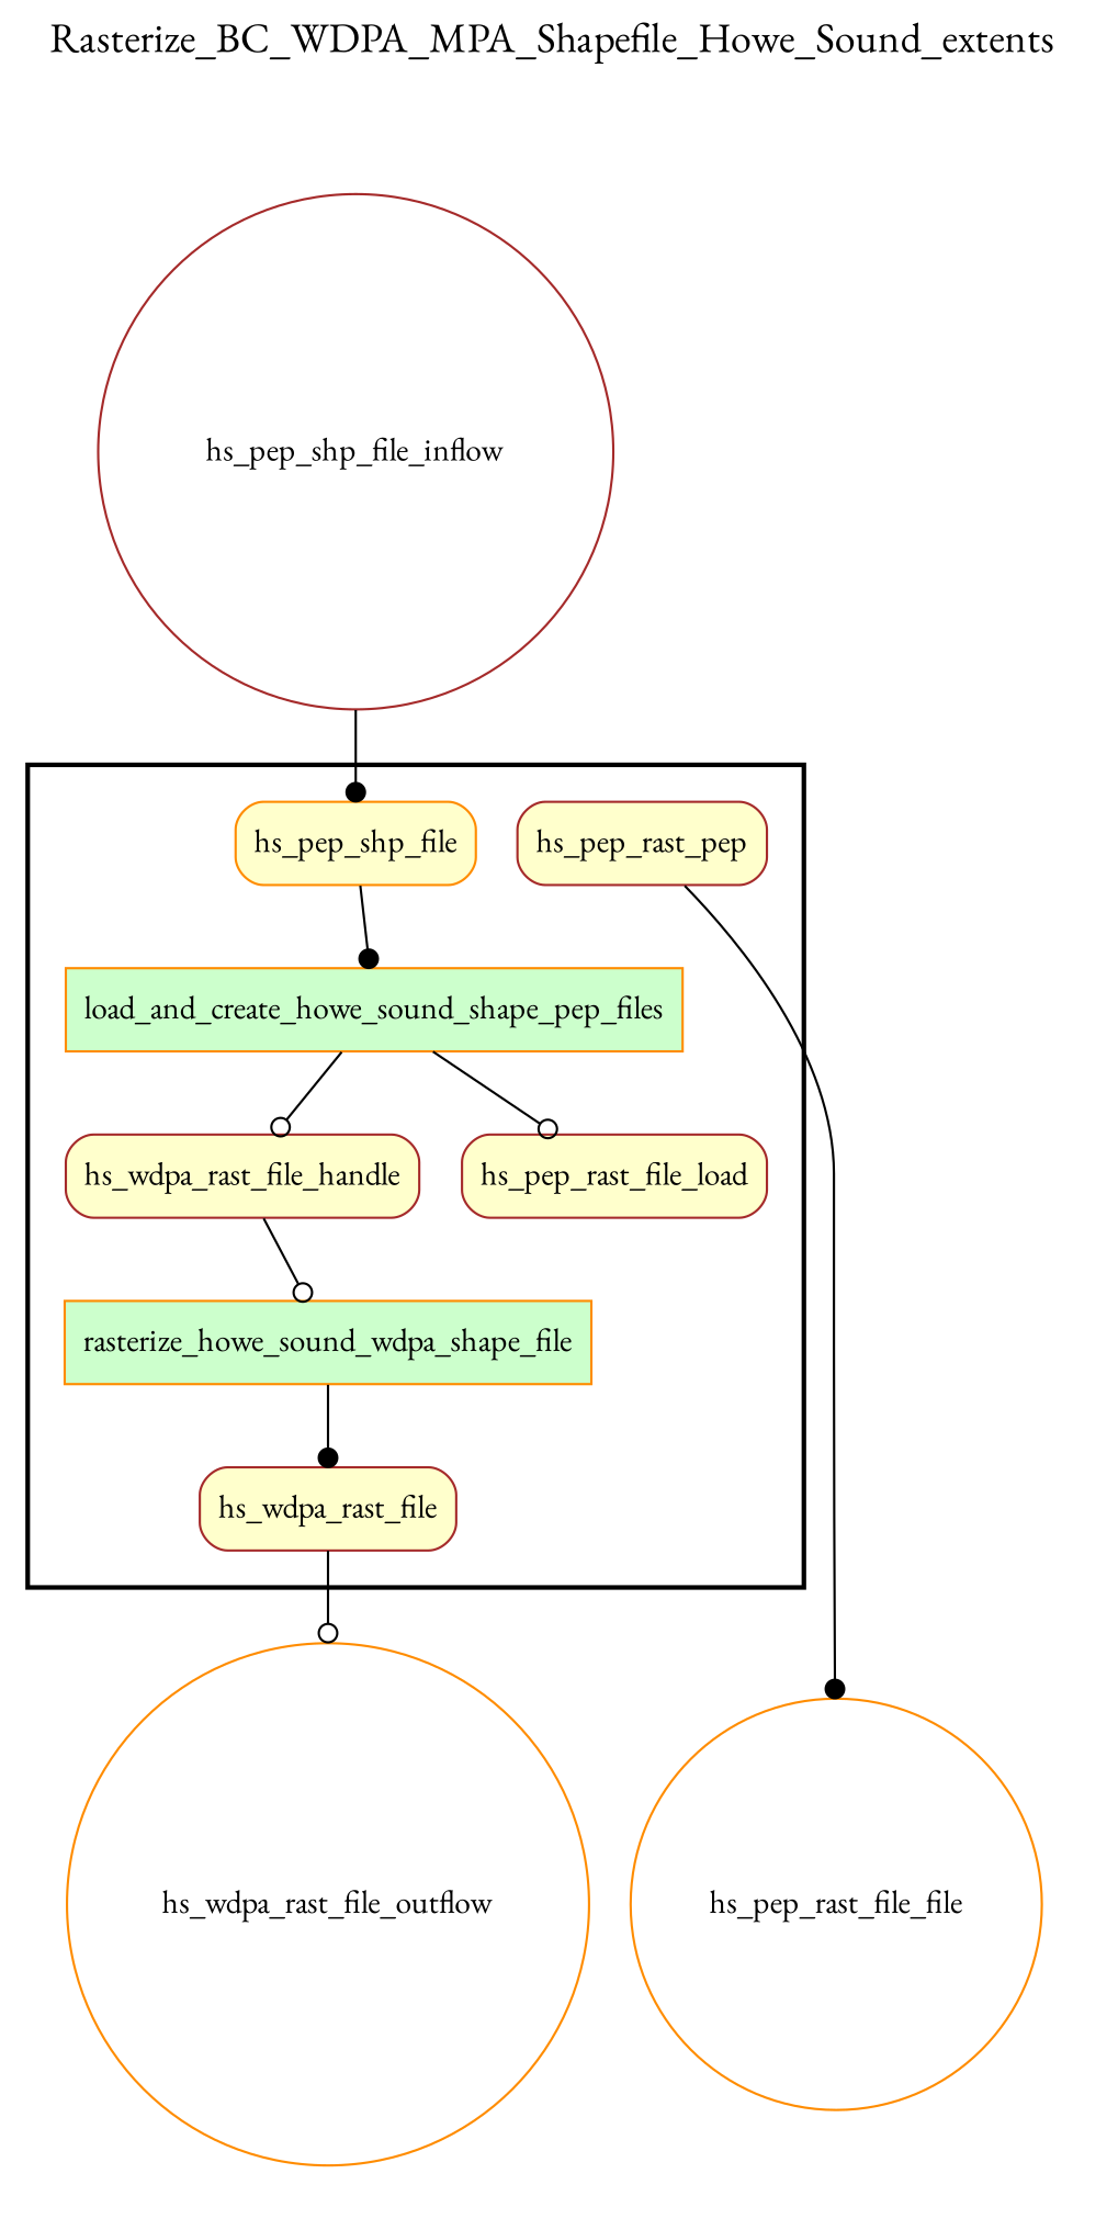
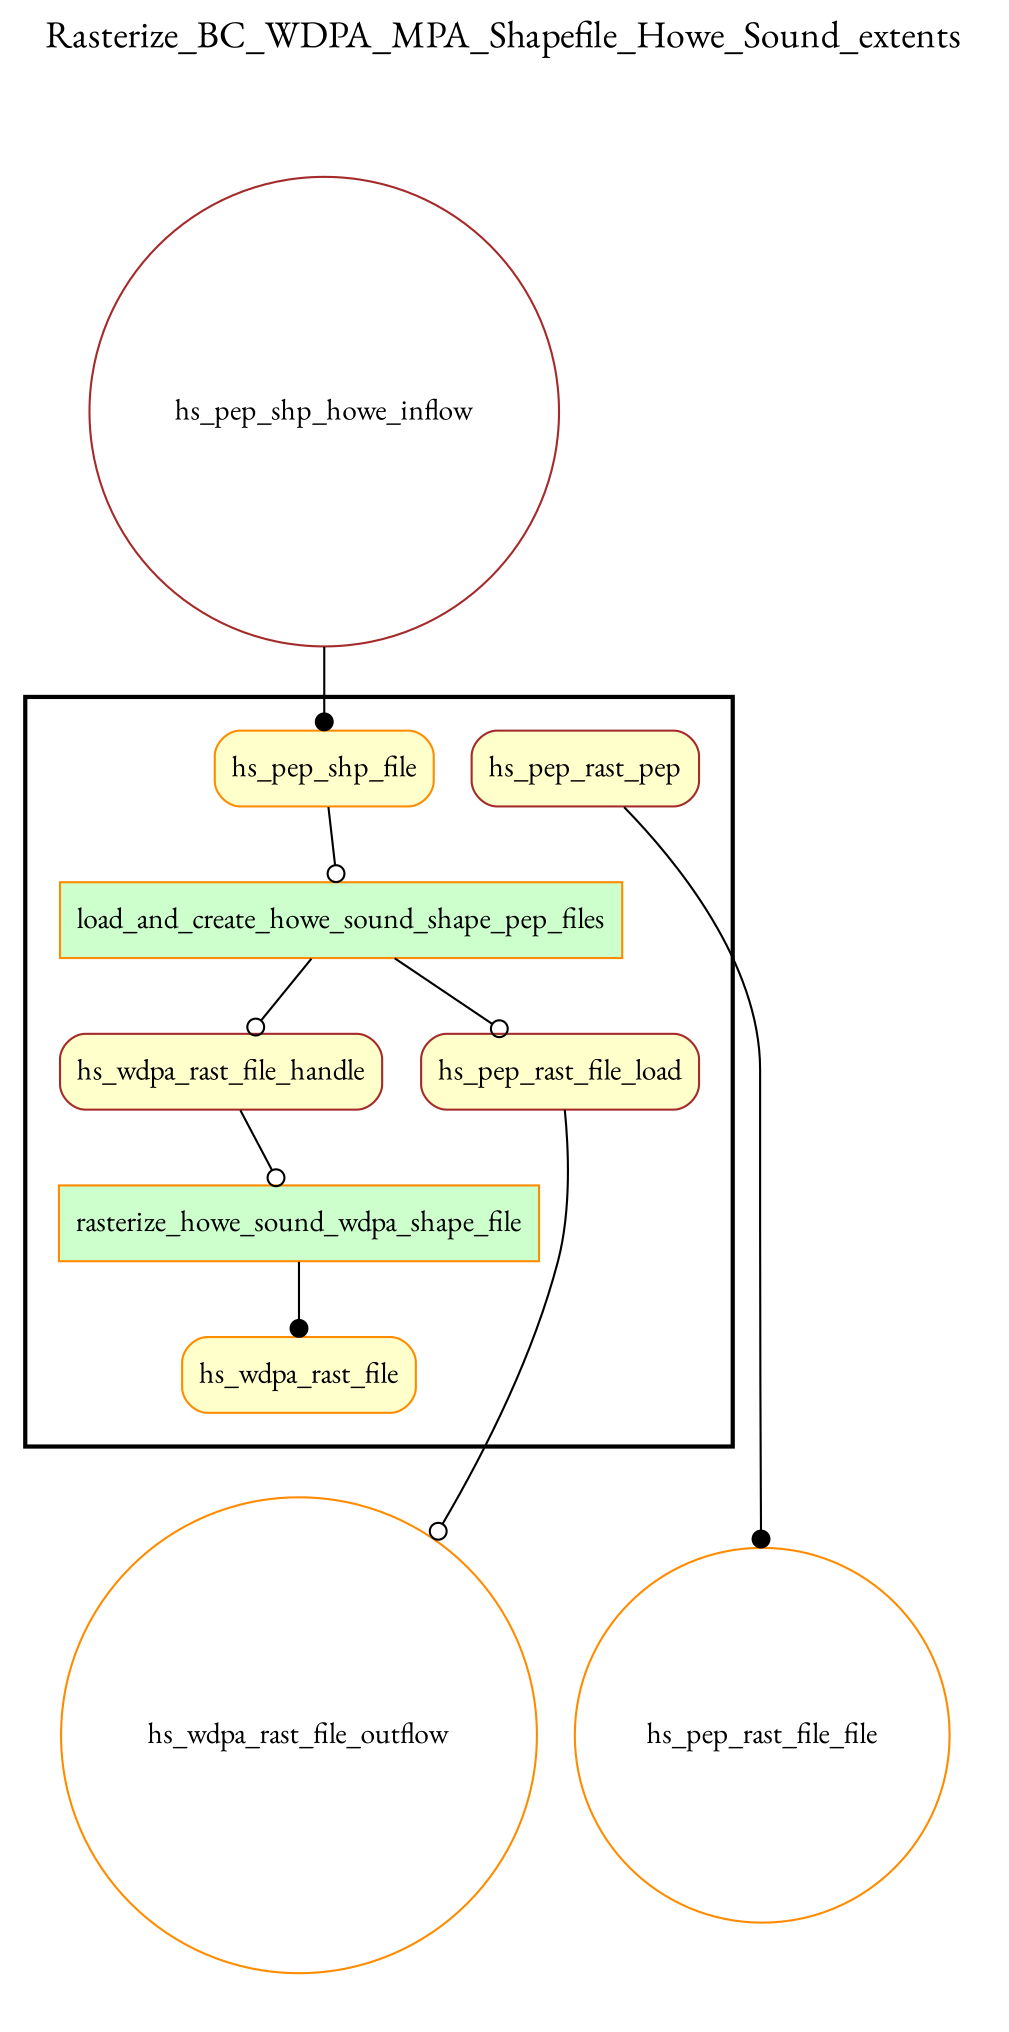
  digraph {
    fontname="EB Garamond"
    fontsize=18
    label=Rasterize_BC_WDPA_MPA_Shapefile_Howe_Sound_extents
    labelloc=t
    rankdir=TB
    node [color=darkorange fillcolor="#FFFFCC" fontname="EB Garamond" peripheries=1 shape=box style="rounded,filled"]
    edge [arrowhead=odot fontname="EB Garamond"]
    rasterize_howe_sound_wdpa_shape_file [fillcolor="#CCFFCC" style=filled]
    n2 [fillcolor="#CCFFCC" label=load_and_create_howe_sound_shape_pep_files style=filled]
    hs_pep_shp_file
    hs_wdpa_rast_file_handle [color=brown]
    n5 [color=brown label=hs_pep_rast_file_load]
-   hs_wdpa_rast_file [color=brown]
+   hs_wdpa_rast_file
    n7 [color=brown label=hs_pep_rast_pep]
    n8 [fillcolor="#FFFFFF" label=hs_pep_rast_file_file shape=circle width=0.2 style=""]
    hs_wdpa_rast_file_outflow [fillcolor="#FFFFFF" shape=circle width=0.2 style=""]
-   hs_pep_shp_file_inflow [color=brown fillcolor="#FFFFFF" shape=circle width=0.2 style=""]
+   hs_pep_shp_file_inflow [color=brown fillcolor="#FFFFFF" shape=circle width=0.2 label=hs_pep_shp_howe_inflow style=""]
    subgraph cluster_1 {
      color=black
      label=""
      penwidth=2
      subgraph cluster_2 {
        color=white
        label=""
        penwidth=2
        rasterize_howe_sound_wdpa_shape_file
        n2
        hs_pep_shp_file
        hs_wdpa_rast_file_handle
        n5
        hs_wdpa_rast_file
        n7
      }
    }
    subgraph cluster_3 {
      color=white
      label=""
      penwidth=2
      subgraph cluster_4 {
        color=white
        label=""
        penwidth=2
        hs_pep_shp_file_inflow
      }
    }
    subgraph cluster_5 {
      color=white
      label=""
      penwidth=2
      subgraph cluster_6 {
        color=white
        label=""
        penwidth=2
        n8
        hs_wdpa_rast_file_outflow
      }
    }
    rasterize_howe_sound_wdpa_shape_file -> hs_wdpa_rast_file [arrowhead=dot]
    n2 -> hs_wdpa_rast_file_handle
    n2 -> n5
-   hs_pep_shp_file -> n2 [arrowhead=dot]
+   hs_pep_shp_file -> n2
    hs_wdpa_rast_file_handle -> rasterize_howe_sound_wdpa_shape_file
-   hs_wdpa_rast_file -> hs_wdpa_rast_file_outflow
+   n5 -> hs_wdpa_rast_file_outflow
    n7 -> n8 [arrowhead=dot]
    hs_pep_shp_file_inflow -> hs_pep_shp_file [arrowhead=dot]
  }
